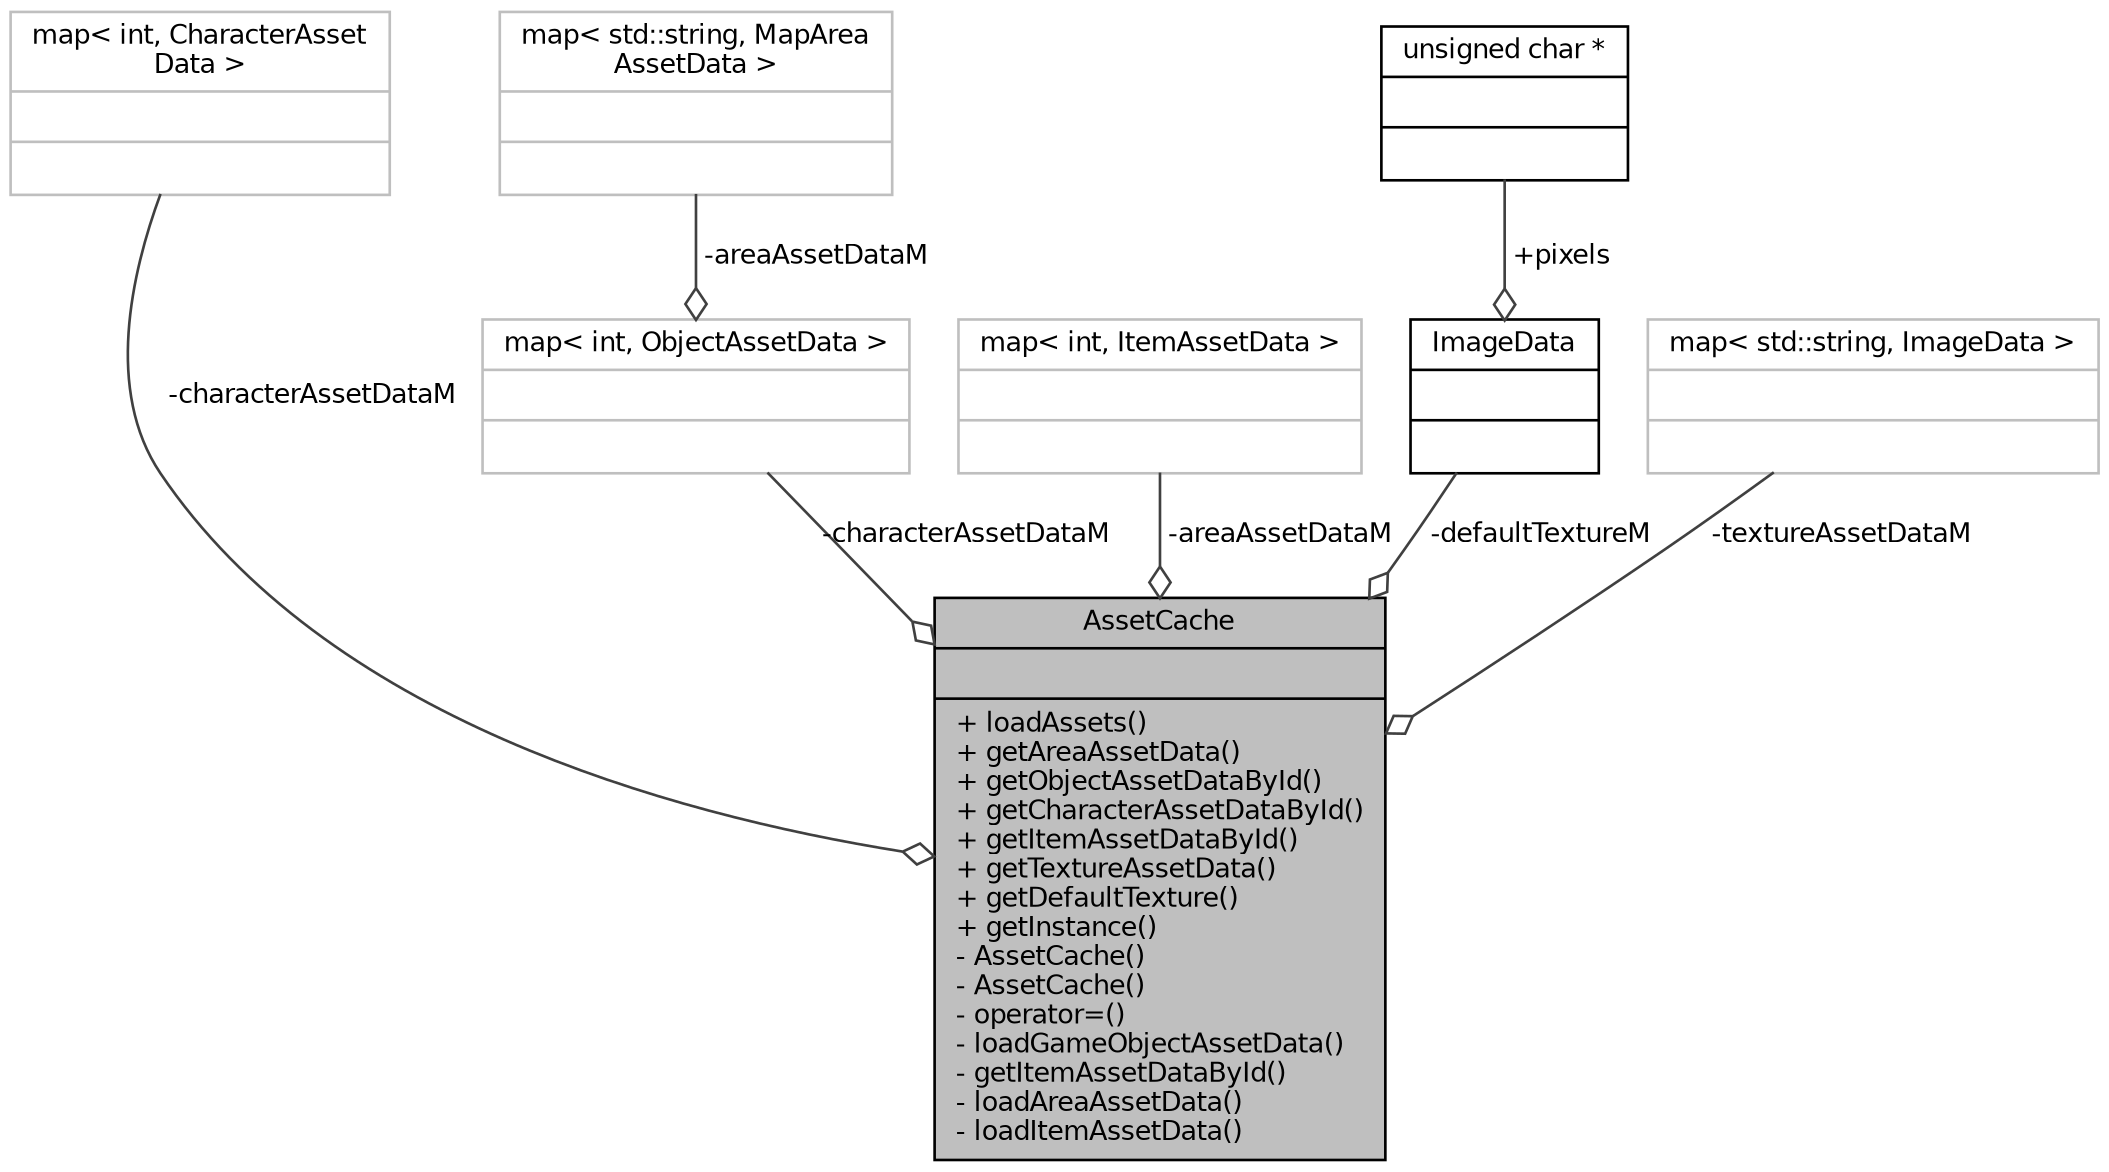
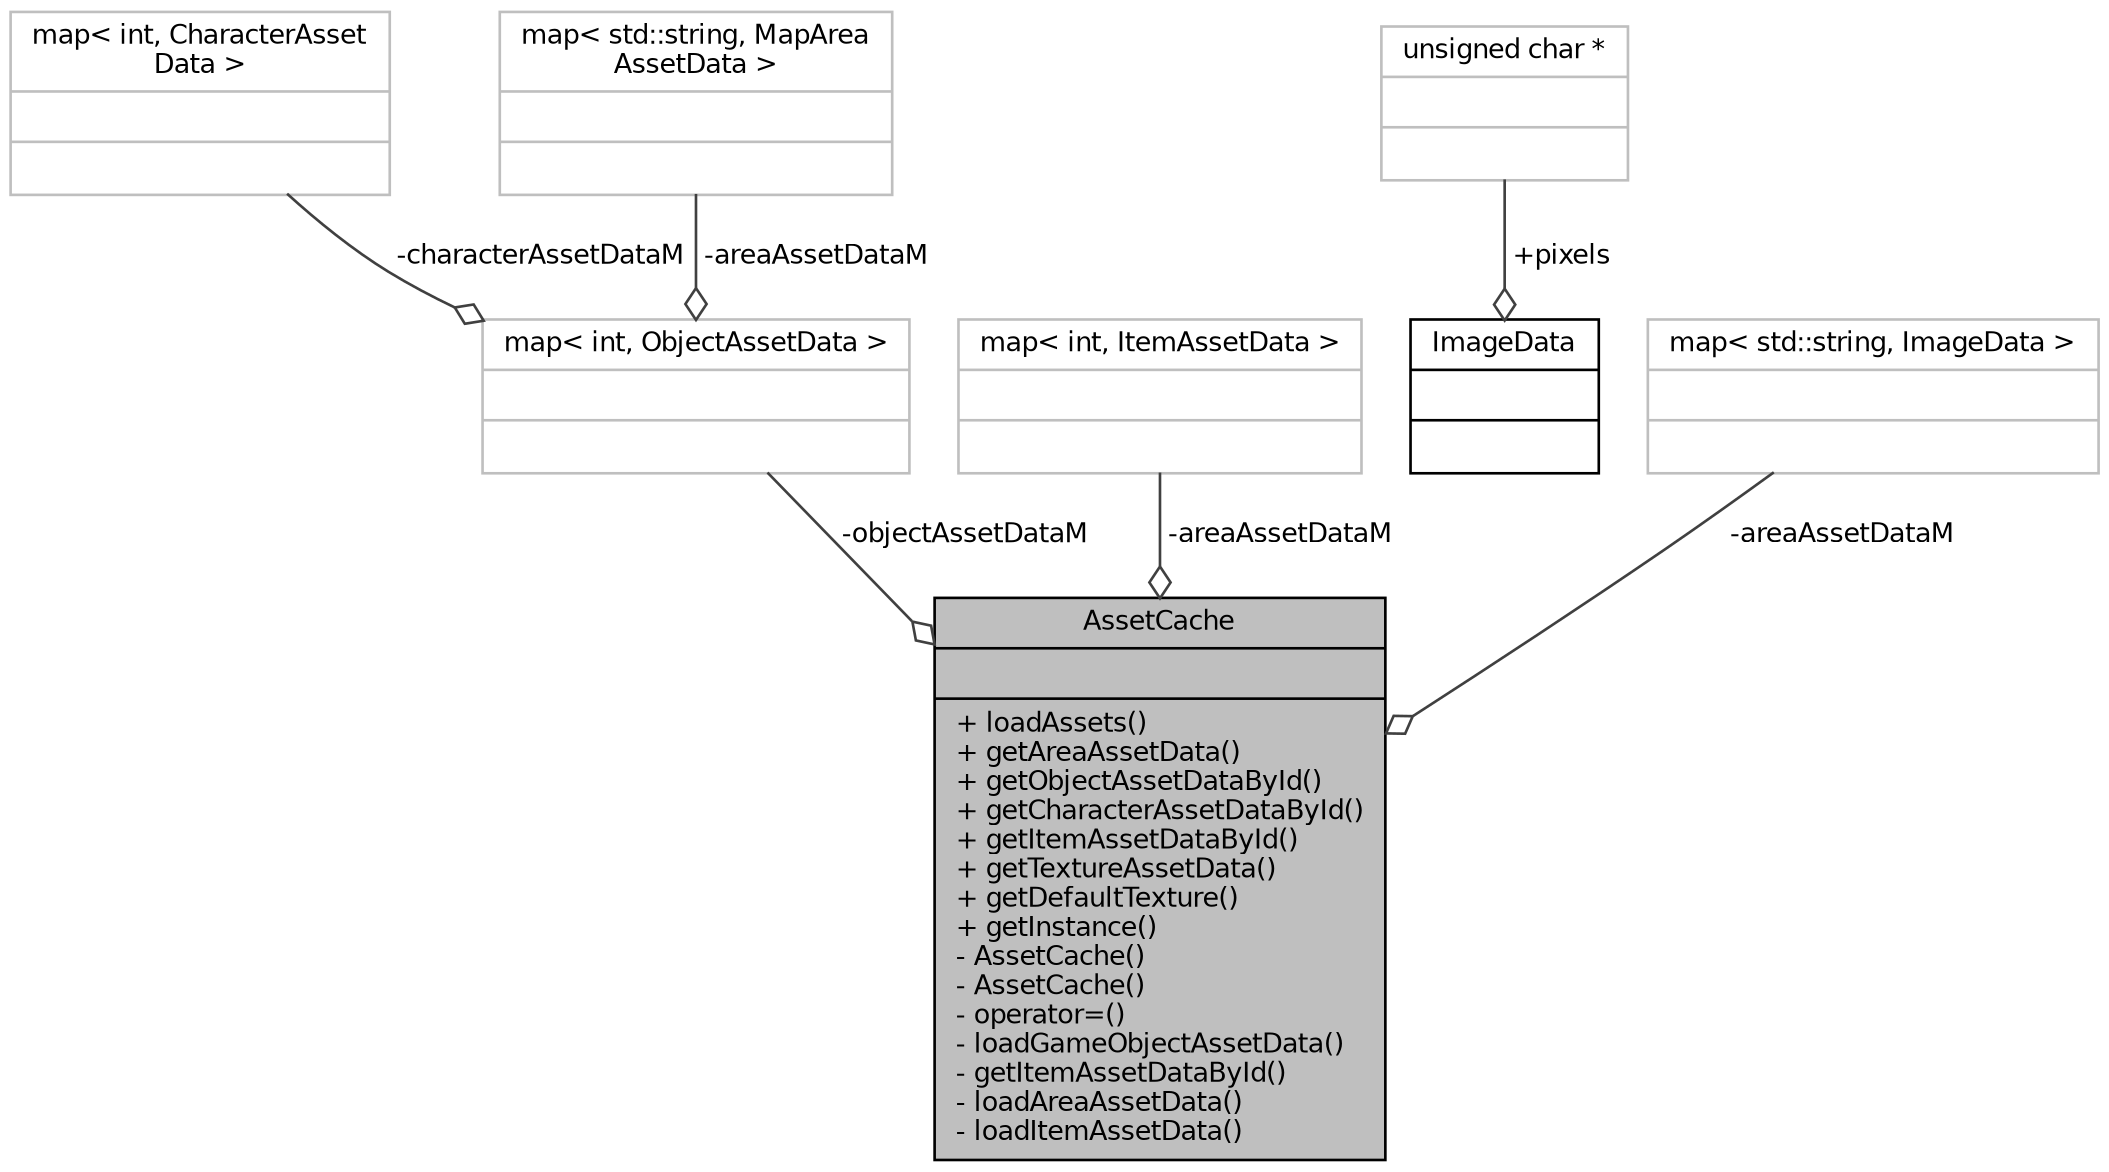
  digraph {
    node [color=grey75 fillcolor=white fontname=Helvetica fontsize=10 shape=record style=filled]
    edge [arrowhead=odiamond color=grey25 fontname=Helvetica fontsize=10 labelfontname=Helvetica labelfontsize=10 style=solid]
    n1 [color=black fillcolor=grey75 fontcolor=black height=0.2 label="{AssetCache\n||+ loadAssets()\l+ getAreaAssetData()\l+ getObjectAssetDataById()\l+ getCharacterAssetDataById()\l+ getItemAssetDataById()\l+ getTextureAssetData()\l+ getDefaultTexture()\l+ getInstance()\l- AssetCache()\l- AssetCache()\l- operator=()\l- loadGameObjectAssetData()\l- getItemAssetDataById()\l- loadAreaAssetData()\l- loadItemAssetData()\l}" width=0.4]
    n2 [height=0.2 label="{map\< int, CharacterAsset\lData \>\n||}" width=0.4]
    n3 [height=0.2 label="{map\< std::string, MapArea\lAssetData \>\n||}" width=0.4]
    n4 [height=0.2 label="{map\< int, ObjectAssetData \>\n||}" width=0.4]
    n5 [height=0.2 label="{map\< int, ItemAssetData \>\n||}" width=0.4]
    n6 [color=black height=0.2 label="{ImageData\n||}" width=0.4]
-   n7 [color=black height=0.2 label="{unsigned char *\n||}" width=0.4]
+   n7 [height=0.2 label="{unsigned char *\n||}" width=0.4]
    n8 [height=0.2 label="{map\< std::string, ImageData \>\n||}" width=0.4]
-   n2 -> n1 [label=" -characterAssetDataM"]
+   n2 -> n4 [label=" -characterAssetDataM"]
    n3 -> n4 [label=" -areaAssetDataM"]
-   n4 -> n1 [label=" -characterAssetDataM"]
+   n4 -> n1 [label=" -objectAssetDataM"]
    n5 -> n1 [label=" -areaAssetDataM"]
-   n6 -> n1 [label=" -defaultTextureM"]
    n7 -> n6 [label=" +pixels"]
-   n8 -> n1 [label=" -textureAssetDataM"]
+   n8 -> n1 [label=" -areaAssetDataM"]
  }
